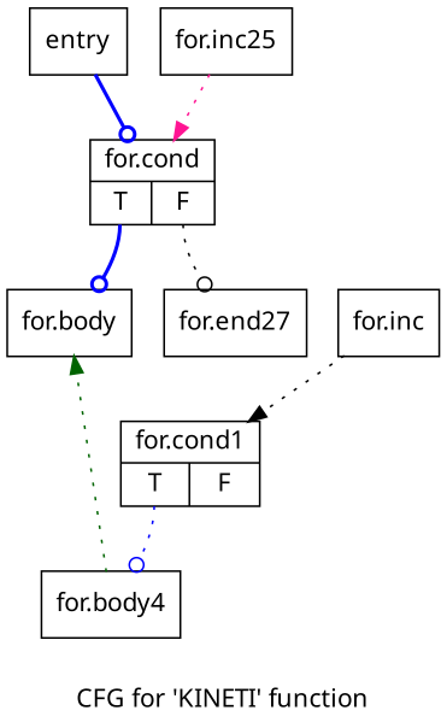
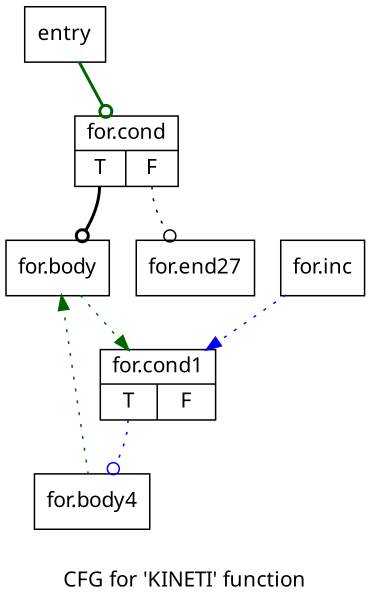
  digraph {
    fontname="Noto Sans"
    label="CFG for 'KINETI' function"
    node [fontname="Noto Sans" shape=record]
    edge [arrowhead=odot color=darkgreen fontname="Noto Sans" style=dotted]
    n1 [label="{entry}"]
    n2 [label="{for.cond|{<s0>T|<s1>F}}"]
    n3 [label="{for.body}"]
    n4 [label="{for.end27}"]
    n5 [label="{for.cond1|{<s0>T|<s1>F}}"]
    n6 [label="{for.body4}"]
    n7 [label="{for.inc}"]
-   n8 [label="{for.inc25}"]
-   n1 -> n2 [color=blue style=bold]
-   n2 -> n3 [color=blue style=bold tailport=s0]
+   n1 -> n2 [style=bold]
+   n2 -> n3 [color=black style=bold tailport=s0]
    n2 -> n4 [color=black tailport=s1]
+   n3 -> n5 [arrowhead=normal]
    n5 -> n6 [color=blue tailport=s0]
    n6 -> n3 [arrowhead=normal]
-   n7 -> n5 [arrowhead=normal color=black]
-   n8 -> n2 [arrowhead=normal color=deeppink]
+   n7 -> n5 [arrowhead=normal color=blue]
  }
